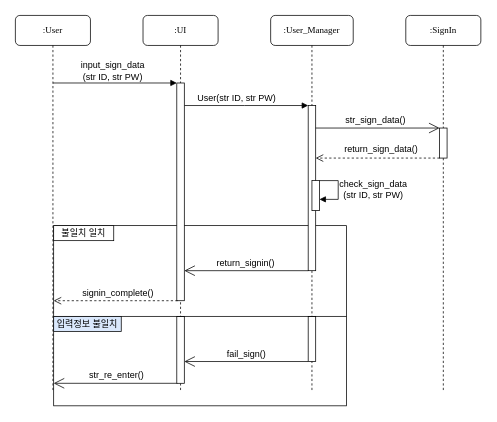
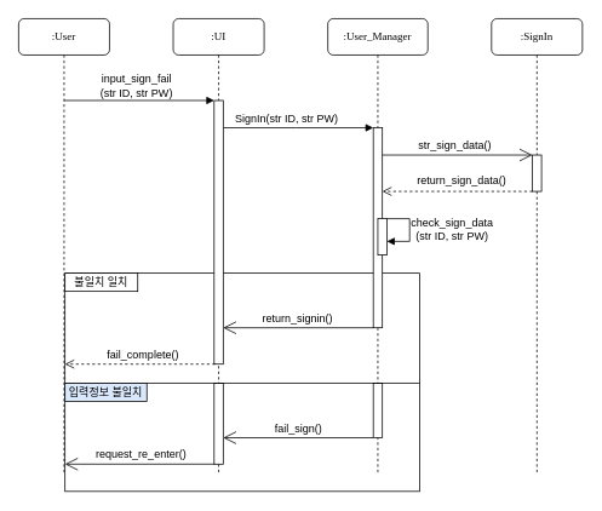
  <mxCell id="0" />
  <mxCell id="1" parent="0" />
  <mxCell id="2" value="" style="rounded=0;whiteSpace=wrap;html=1;fillColor=none;" vertex="1" parent="1"><mxGeometry x="71" y="300" width="390" height="240" as="geometry" /></mxCell>
  <mxCell id="3" value=":User_Manager" style="shape=umlLifeline;perimeter=lifelinePerimeter;whiteSpace=wrap;html=1;container=1;collapsible=0;recursiveResize=0;outlineConnect=0;rounded=1;shadow=0;comic=0;labelBackgroundColor=none;strokeWidth=1;fontFamily=Verdana;fontSize=12;align=center;" vertex="1" parent="1"><mxGeometry x="360" y="20" width="110" height="500" as="geometry" /></mxCell>
  <mxCell id="4" value="" style="rounded=0;whiteSpace=wrap;html=1;" vertex="1" parent="3"><mxGeometry x="50" y="120" width="10" height="220" as="geometry" /></mxCell>
  <mxCell id="5" value="" style="rounded=0;whiteSpace=wrap;html=1;" vertex="1" parent="3"><mxGeometry x="50" y="401" width="10" height="60" as="geometry" /></mxCell>
  <mxCell id="6" value="" style="html=1;verticalAlign=bottom;endArrow=block;edgeStyle=elbowEdgeStyle;elbow=vertical;curved=0;rounded=0;" edge="1" parent="3"><mxGeometry relative="1" as="geometry"><mxPoint x="-115" y="120" as="sourcePoint" /><Array as="points"><mxPoint x="-35" y="120" /></Array><mxPoint x="50" y="120" as="targetPoint" /></mxGeometry></mxCell>
  <mxCell id="7" value=":SignIn" style="shape=umlLifeline;perimeter=lifelinePerimeter;whiteSpace=wrap;html=1;container=1;collapsible=0;recursiveResize=0;outlineConnect=0;rounded=1;shadow=0;comic=0;labelBackgroundColor=none;strokeWidth=1;fontFamily=Verdana;fontSize=12;align=center;" vertex="1" parent="1"><mxGeometry x="540" y="20" width="100" height="500" as="geometry" /></mxCell>
  <mxCell id="8" value="" style="rounded=0;whiteSpace=wrap;html=1;" vertex="1" parent="7"><mxGeometry x="45" y="150" width="10" height="40" as="geometry" /></mxCell>
  <mxCell id="9" value="" style="html=1;verticalAlign=bottom;endArrow=open;dashed=1;endSize=8;edgeStyle=elbowEdgeStyle;elbow=vertical;curved=0;rounded=0;" edge="1" parent="7"><mxGeometry relative="1" as="geometry"><mxPoint x="-120" y="190" as="targetPoint" /><Array as="points"><mxPoint x="-30" y="190" /></Array><mxPoint x="45" y="190" as="sourcePoint" /></mxGeometry></mxCell>
  <mxCell id="10" value=":User" style="shape=umlLifeline;perimeter=lifelinePerimeter;whiteSpace=wrap;html=1;container=1;collapsible=0;recursiveResize=0;outlineConnect=0;rounded=1;shadow=0;comic=0;labelBackgroundColor=none;strokeWidth=1;fontFamily=Verdana;fontSize=12;align=center;" vertex="1" parent="1"><mxGeometry x="20" y="20" width="100" height="500" as="geometry" /></mxCell>
  <mxCell id="11" value="" style="endArrow=open;endFill=1;endSize=12;html=1;rounded=0;" edge="1" parent="10"><mxGeometry width="160" relative="1" as="geometry"><mxPoint x="216" y="490" as="sourcePoint" /><mxPoint x="51" y="490" as="targetPoint" /></mxGeometry></mxCell>
  <mxCell id="12" value=":UI" style="shape=umlLifeline;perimeter=lifelinePerimeter;whiteSpace=wrap;html=1;container=1;collapsible=0;recursiveResize=0;outlineConnect=0;rounded=1;shadow=0;comic=0;labelBackgroundColor=none;strokeWidth=1;fontFamily=Verdana;fontSize=12;align=center;" vertex="1" parent="1"><mxGeometry x="190" y="20" width="100" height="500" as="geometry" /></mxCell>
  <mxCell id="13" value="" style="rounded=0;whiteSpace=wrap;html=1;" vertex="1" parent="12"><mxGeometry x="45" y="90" width="10" height="290" as="geometry" /></mxCell>
  <mxCell id="14" value="" style="rounded=0;whiteSpace=wrap;html=1;" vertex="1" parent="12"><mxGeometry x="45" y="401" width="10" height="89" as="geometry" /></mxCell>
  <mxCell id="15" value="" style="html=1;verticalAlign=bottom;endArrow=block;edgeStyle=elbowEdgeStyle;elbow=vertical;curved=0;rounded=0;" edge="1" parent="12"><mxGeometry relative="1" as="geometry"><mxPoint x="-120" y="90" as="sourcePoint" /><Array as="points"><mxPoint x="-40" y="90" /></Array><mxPoint x="45" y="90" as="targetPoint" /></mxGeometry></mxCell>
  <mxCell id="16" value="" style="endArrow=open;endFill=1;endSize=12;html=1;rounded=0;" edge="1" parent="12"><mxGeometry width="160" relative="1" as="geometry"><mxPoint x="220" y="340" as="sourcePoint" /><mxPoint x="55" y="340" as="targetPoint" /></mxGeometry></mxCell>
- <mxCell id="17" value="input_sign_data&lt;br&gt;(str ID, str PW)" style="text;html=1;strokeColor=none;fillColor=none;align=center;verticalAlign=middle;whiteSpace=wrap;rounded=0;" vertex="1" parent="1"><mxGeometry x="75" y="84" width="150" height="20" as="geometry" /></mxCell>
- <mxCell id="18" value="User(str ID, str PW)" style="text;html=1;strokeColor=none;fillColor=none;align=center;verticalAlign=middle;whiteSpace=wrap;rounded=0;" vertex="1" parent="1"><mxGeometry x="245" y="120" width="140" height="20" as="geometry" /></mxCell>
+ <mxCell id="17" value="input_sign_fail&lt;br&gt;(str ID, str PW)" style="text;html=1;strokeColor=none;fillColor=none;align=center;verticalAlign=middle;whiteSpace=wrap;rounded=0;" vertex="1" parent="1"><mxGeometry x="75" y="84" width="150" height="20" as="geometry" /></mxCell>
+ <mxCell id="18" value="SignIn(str ID, str PW)" style="text;html=1;strokeColor=none;fillColor=none;align=center;verticalAlign=middle;whiteSpace=wrap;rounded=0;" vertex="1" parent="1"><mxGeometry x="245" y="120" width="140" height="20" as="geometry" /></mxCell>
  <mxCell id="19" value="return_sign_data()" style="text;html=1;strokeColor=none;fillColor=none;align=center;verticalAlign=middle;whiteSpace=wrap;rounded=0;" vertex="1" parent="1"><mxGeometry x="440" y="189" width="135" height="20" as="geometry" /></mxCell>
  <mxCell id="20" value="" style="endArrow=none;html=1;rounded=0;exitX=0;exitY=0.5;exitDx=0;exitDy=0;entryX=1;entryY=0.5;entryDx=0;entryDy=0;" edge="1" parent="1"><mxGeometry width="50" height="50" relative="1" as="geometry"><mxPoint x="71" y="421" as="sourcePoint" /><mxPoint x="461" y="421" as="targetPoint" /></mxGeometry></mxCell>
  <mxCell id="21" value="불일치 일치" style="rounded=0;whiteSpace=wrap;html=1;" vertex="1" parent="1"><mxGeometry x="71" y="300" width="80" height="20" as="geometry" /></mxCell>
  <mxCell id="22" value="입력정보 불일치" style="rounded=0;whiteSpace=wrap;html=1;fillColor=#dae8fc;" vertex="1" parent="1"><mxGeometry x="71" y="421" width="90" height="20" as="geometry" /></mxCell>
  <mxCell id="23" value="return_signin()" style="text;html=1;strokeColor=none;fillColor=none;align=center;verticalAlign=middle;whiteSpace=wrap;rounded=0;" vertex="1" parent="1"><mxGeometry x="287" y="335" width="80" height="30" as="geometry" /></mxCell>
- <mxCell id="24" value="signin_complete()" style="text;html=1;strokeColor=none;fillColor=none;align=center;verticalAlign=middle;whiteSpace=wrap;rounded=0;" vertex="1" parent="1"><mxGeometry x="86.5" y="380" width="140" height="20" as="geometry" /></mxCell>
- <mxCell id="25" value="str_re_enter()" style="text;html=1;strokeColor=none;fillColor=none;align=center;verticalAlign=middle;whiteSpace=wrap;rounded=0;" vertex="1" parent="1"><mxGeometry x="84.5" y="490" width="140" height="20" as="geometry" /></mxCell>
+ <mxCell id="24" value="fail_complete()" style="text;html=1;strokeColor=none;fillColor=none;align=center;verticalAlign=middle;whiteSpace=wrap;rounded=0;" vertex="1" parent="1"><mxGeometry x="86.5" y="380" width="140" height="20" as="geometry" /></mxCell>
+ <mxCell id="25" value="request_re_enter()" style="text;html=1;strokeColor=none;fillColor=none;align=center;verticalAlign=middle;whiteSpace=wrap;rounded=0;" vertex="1" parent="1"><mxGeometry x="84.5" y="490" width="140" height="20" as="geometry" /></mxCell>
  <mxCell id="26" value="str_sign_data()" style="text;html=1;strokeColor=none;fillColor=none;align=center;verticalAlign=middle;whiteSpace=wrap;rounded=0;" vertex="1" parent="1"><mxGeometry x="460" y="150" width="80" height="20" as="geometry" /></mxCell>
  <mxCell id="27" value="" style="rounded=0;whiteSpace=wrap;html=1;" vertex="1" parent="1"><mxGeometry x="415" y="240" width="10" height="40" as="geometry" /></mxCell>
  <mxCell id="28" value="check_sign_data&lt;br&gt;(str ID, str PW)" style="text;html=1;strokeColor=none;fillColor=none;align=center;verticalAlign=middle;whiteSpace=wrap;rounded=0;" vertex="1" parent="1"><mxGeometry x="447" y="237" width="100" height="30" as="geometry" /></mxCell>
  <mxCell id="29" value="fail_sign()" style="text;html=1;strokeColor=none;fillColor=none;align=center;verticalAlign=middle;whiteSpace=wrap;rounded=0;" vertex="1" parent="1"><mxGeometry x="288" y="456" width="80" height="30" as="geometry" /></mxCell>
  <mxCell id="30" value="" style="html=1;verticalAlign=bottom;endArrow=block;edgeStyle=elbowEdgeStyle;rounded=0;" edge="1" parent="1"><mxGeometry relative="1" as="geometry"><mxPoint x="425" y="240" as="sourcePoint" /><Array as="points"><mxPoint x="450" y="255" /></Array><mxPoint x="425" y="265" as="targetPoint" /></mxGeometry></mxCell>
  <mxCell id="31" value="" style="html=1;verticalAlign=bottom;endArrow=open;dashed=1;endSize=8;edgeStyle=elbowEdgeStyle;elbow=vertical;curved=0;rounded=0;" edge="1" parent="1"><mxGeometry relative="1" as="geometry"><mxPoint x="71" y="400" as="targetPoint" /><Array as="points"><mxPoint x="161" y="400" /></Array><mxPoint x="236" y="400" as="sourcePoint" /></mxGeometry></mxCell>
  <mxCell id="32" value="" style="endArrow=open;endFill=1;endSize=12;html=1;rounded=0;entryX=0;entryY=0;entryDx=0;entryDy=0;" edge="1" parent="1" target="8"><mxGeometry width="160" relative="1" as="geometry"><mxPoint x="420" y="170" as="sourcePoint" /><mxPoint x="580" y="170" as="targetPoint" /></mxGeometry></mxCell>
  <mxCell id="33" value="" style="endArrow=open;endFill=1;endSize=12;html=1;rounded=0;" edge="1" parent="1"><mxGeometry width="160" relative="1" as="geometry"><mxPoint x="410" y="481" as="sourcePoint" /><mxPoint x="245" y="481" as="targetPoint" /></mxGeometry></mxCell>
